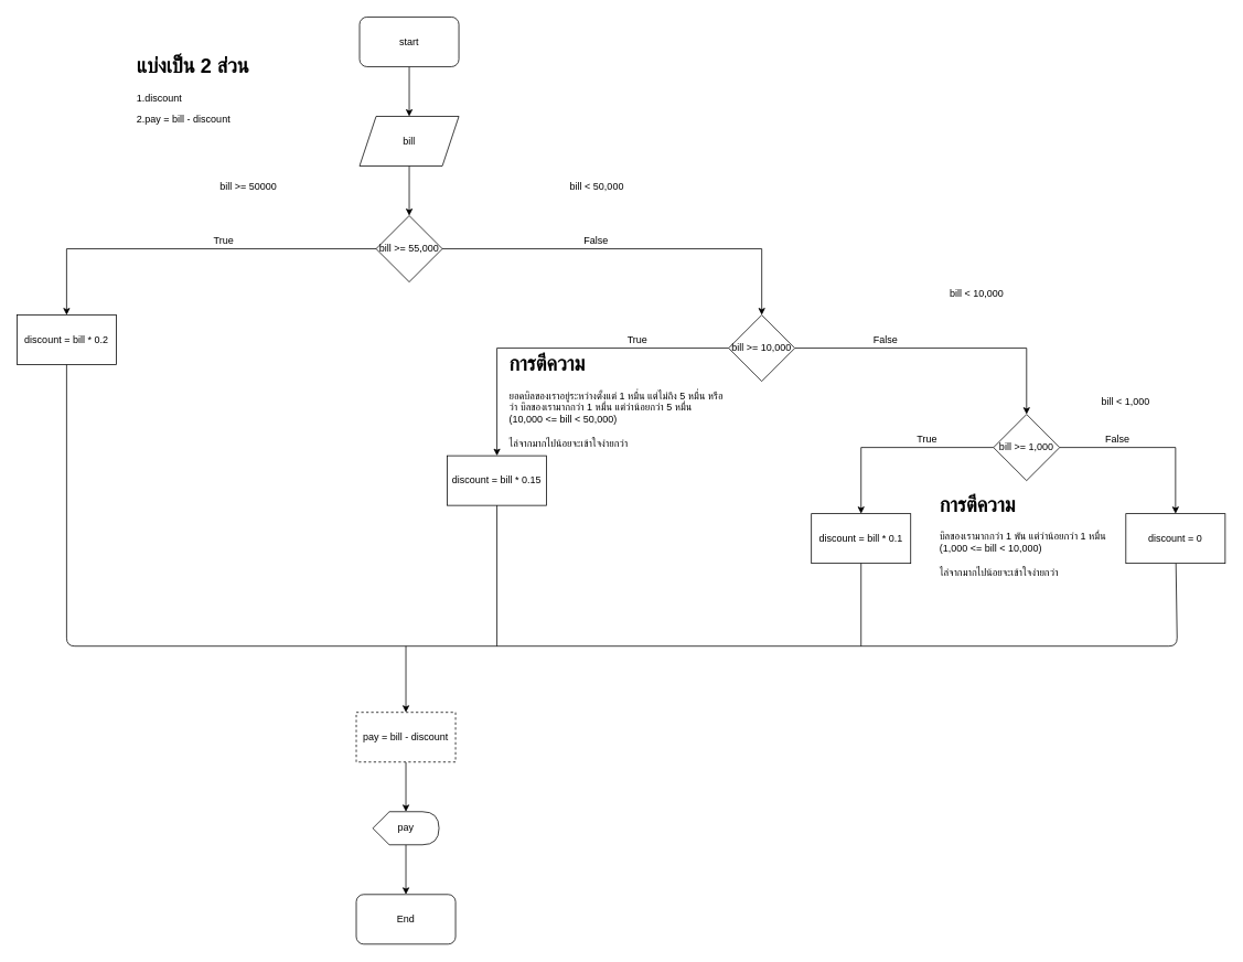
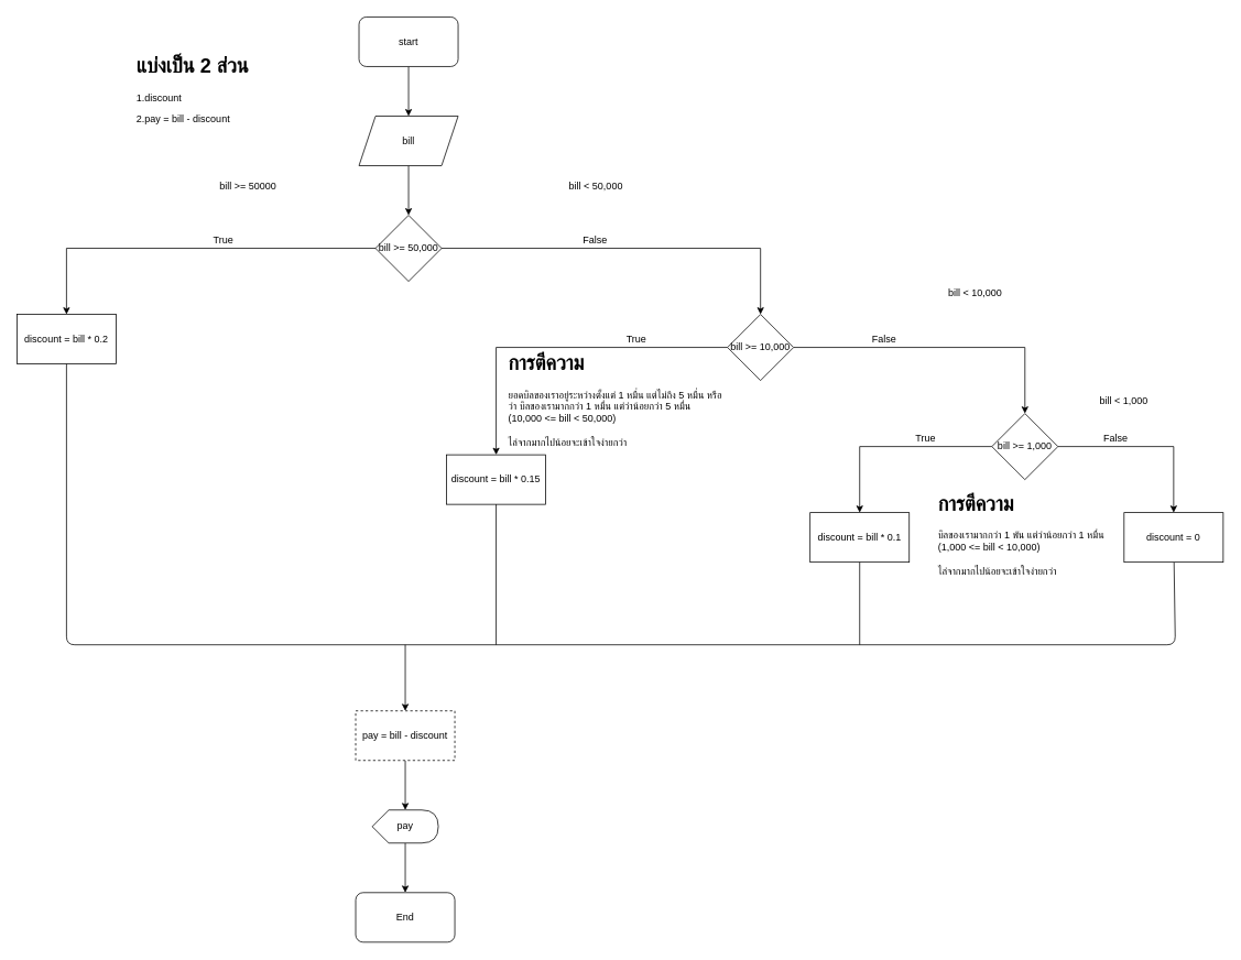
  <mxCell id="0" />
  <mxCell id="1" parent="0" />
  <mxCell id="2" style="edgeStyle=orthogonalEdgeStyle;rounded=0;orthogonalLoop=1;jettySize=auto;html=1;" edge="1" parent="1" source="3" target="5"><mxGeometry relative="1" as="geometry" /></mxCell>
  <mxCell id="3" value="start" style="rounded=1;whiteSpace=wrap;html=1;" vertex="1" parent="1"><mxGeometry x="434" y="20" width="120" height="60" as="geometry" /></mxCell>
  <mxCell id="4" style="edgeStyle=orthogonalEdgeStyle;rounded=0;orthogonalLoop=1;jettySize=auto;html=1;" edge="1" parent="1" source="5" target="8"><mxGeometry relative="1" as="geometry" /></mxCell>
  <mxCell id="5" value="bill" style="shape=parallelogram;perimeter=parallelogramPerimeter;whiteSpace=wrap;html=1;fixedSize=1;" vertex="1" parent="1"><mxGeometry x="434" y="140" width="120" height="60" as="geometry" /></mxCell>
  <mxCell id="6" style="edgeStyle=orthogonalEdgeStyle;rounded=0;orthogonalLoop=1;jettySize=auto;html=1;" edge="1" parent="1" source="8" target="9"><mxGeometry relative="1" as="geometry" /></mxCell>
  <mxCell id="7" style="edgeStyle=orthogonalEdgeStyle;rounded=0;orthogonalLoop=1;jettySize=auto;html=1;" edge="1" parent="1" source="8" target="12"><mxGeometry relative="1" as="geometry" /></mxCell>
- <mxCell id="8" value="bill &amp;gt;= 55,000" style="rhombus;whiteSpace=wrap;html=1;" vertex="1" parent="1"><mxGeometry x="454" y="260" width="80" height="80" as="geometry" /></mxCell>
+ <mxCell id="8" value="bill &amp;gt;= 50,000" style="rhombus;whiteSpace=wrap;html=1;" vertex="1" parent="1"><mxGeometry x="454" y="260" width="80" height="80" as="geometry" /></mxCell>
  <mxCell id="9" value="discount = bill * 0.2" style="rounded=0;whiteSpace=wrap;html=1;" vertex="1" parent="1"><mxGeometry x="20" y="380" width="120" height="60" as="geometry" /></mxCell>
  <mxCell id="10" style="edgeStyle=orthogonalEdgeStyle;rounded=0;orthogonalLoop=1;jettySize=auto;html=1;" edge="1" parent="1" source="12" target="13"><mxGeometry relative="1" as="geometry" /></mxCell>
  <mxCell id="11" style="edgeStyle=orthogonalEdgeStyle;rounded=0;orthogonalLoop=1;jettySize=auto;html=1;" edge="1" parent="1" source="12" target="16"><mxGeometry relative="1" as="geometry" /></mxCell>
  <mxCell id="12" value="&lt;span&gt;bill &amp;gt;= 10,000&lt;/span&gt;" style="rhombus;whiteSpace=wrap;html=1;" vertex="1" parent="1"><mxGeometry x="880" y="380" width="80" height="80" as="geometry" /></mxCell>
  <mxCell id="13" value="discount = bill * 0.15" style="rounded=0;whiteSpace=wrap;html=1;" vertex="1" parent="1"><mxGeometry x="540" y="550" width="120" height="60" as="geometry" /></mxCell>
  <mxCell id="14" style="edgeStyle=orthogonalEdgeStyle;rounded=0;orthogonalLoop=1;jettySize=auto;html=1;entryX=0.5;entryY=0;entryDx=0;entryDy=0;" edge="1" parent="1" source="16" target="17"><mxGeometry relative="1" as="geometry" /></mxCell>
  <mxCell id="15" style="edgeStyle=orthogonalEdgeStyle;rounded=0;orthogonalLoop=1;jettySize=auto;html=1;entryX=0.5;entryY=0;entryDx=0;entryDy=0;" edge="1" parent="1" source="16" target="39"><mxGeometry relative="1" as="geometry" /></mxCell>
  <mxCell id="16" value="&lt;span&gt;bill &amp;gt;= 1,000&lt;/span&gt;" style="rhombus;whiteSpace=wrap;html=1;" vertex="1" parent="1"><mxGeometry x="1200" y="500" width="80" height="80" as="geometry" /></mxCell>
  <mxCell id="17" value="discount = bill * 0.1" style="rounded=0;whiteSpace=wrap;html=1;" vertex="1" parent="1"><mxGeometry x="980" y="620" width="120" height="60" as="geometry" /></mxCell>
  <mxCell id="18" value="" style="endArrow=none;html=1;exitX=0.5;exitY=1;exitDx=0;exitDy=0;" edge="1" parent="1" source="9" target="39"><mxGeometry width="50" height="50" relative="1" as="geometry"><mxPoint x="620" y="660" as="sourcePoint" /><mxPoint x="1480" y="670" as="targetPoint" /><Array as="points"><mxPoint y="780" x="80" /><mxPoint x="1422" y="780" /></Array></mxGeometry></mxCell>
  <mxCell id="19" value="" style="endArrow=none;html=1;entryX=0.5;entryY=1;entryDx=0;entryDy=0;" edge="1" parent="1" target="13"><mxGeometry width="50" height="50" relative="1" as="geometry"><mxPoint x="600" y="780" as="sourcePoint" /><mxPoint x="700" y="610" as="targetPoint" /></mxGeometry></mxCell>
  <mxCell id="20" value="" style="endArrow=none;html=1;entryX=0.5;entryY=1;entryDx=0;entryDy=0;" edge="1" parent="1" target="17"><mxGeometry width="50" height="50" relative="1" as="geometry"><mxPoint x="1040" y="780" as="sourcePoint" /><mxPoint x="1040" y="710" as="targetPoint" /></mxGeometry></mxCell>
  <mxCell id="21" value="" style="endArrow=classic;html=1;entryX=0.5;entryY=0;entryDx=0;entryDy=0;" edge="1" parent="1" target="23"><mxGeometry width="50" height="50" relative="1" as="geometry"><mxPoint x="490" y="780" as="sourcePoint" /><mxPoint x="490" y="820" as="targetPoint" /></mxGeometry></mxCell>
  <mxCell id="22" style="edgeStyle=orthogonalEdgeStyle;rounded=0;orthogonalLoop=1;jettySize=auto;html=1;" edge="1" parent="1" source="23" target="25"><mxGeometry relative="1" as="geometry" /></mxCell>
  <mxCell id="23" value="pay = bill - discount" style="rounded=0;whiteSpace=wrap;html=1;dashed=1;" vertex="1" parent="1"><mxGeometry x="430" y="860" width="120" height="60" as="geometry" /></mxCell>
  <mxCell id="24" style="edgeStyle=orthogonalEdgeStyle;rounded=0;orthogonalLoop=1;jettySize=auto;html=1;" edge="1" parent="1" source="25" target="40"><mxGeometry relative="1" as="geometry" /></mxCell>
  <mxCell id="25" value="pay" style="shape=display;whiteSpace=wrap;html=1;" vertex="1" parent="1"><mxGeometry x="450" y="980" width="80" height="40" as="geometry" /></mxCell>
  <mxCell id="26" value="True" style="text;html=1;strokeColor=none;fillColor=none;align=center;verticalAlign=middle;whiteSpace=wrap;rounded=0;" vertex="1" parent="1"><mxGeometry x="250" y="280" width="40" height="20" as="geometry" /></mxCell>
  <mxCell id="27" value="False" style="text;html=1;strokeColor=none;fillColor=none;align=center;verticalAlign=middle;whiteSpace=wrap;rounded=0;" vertex="1" parent="1"><mxGeometry x="700" y="280" width="40" height="20" as="geometry" /></mxCell>
  <mxCell id="28" value="True" style="text;html=1;strokeColor=none;fillColor=none;align=center;verticalAlign=middle;whiteSpace=wrap;rounded=0;" vertex="1" parent="1"><mxGeometry x="1100" y="520" width="40" height="20" as="geometry" /></mxCell>
  <mxCell id="29" value="True" style="text;html=1;strokeColor=none;fillColor=none;align=center;verticalAlign=middle;whiteSpace=wrap;rounded=0;" vertex="1" parent="1"><mxGeometry x="750" y="400" width="40" height="20" as="geometry" /></mxCell>
  <mxCell id="30" value="False" style="text;html=1;strokeColor=none;fillColor=none;align=center;verticalAlign=middle;whiteSpace=wrap;rounded=0;" vertex="1" parent="1"><mxGeometry x="1050" y="400" width="40" height="20" as="geometry" /></mxCell>
  <mxCell id="31" value="False" style="text;html=1;strokeColor=none;fillColor=none;align=center;verticalAlign=middle;whiteSpace=wrap;rounded=0;" vertex="1" parent="1"><mxGeometry x="1330" y="520" width="40" height="20" as="geometry" /></mxCell>
  <mxCell id="32" value="&lt;h1&gt;แบ่งเป็น 2 ส่วน&amp;nbsp;&lt;/h1&gt;1.discount&lt;p&gt;2.pay = bill - discount&lt;/p&gt;" style="text;html=1;strokeColor=none;fillColor=none;spacing=5;spacingTop=-20;whiteSpace=wrap;overflow=hidden;rounded=0;" vertex="1" parent="1"><mxGeometry x="160" y="60" width="190" height="120" as="geometry" /></mxCell>
  <mxCell id="33" value="&lt;h1&gt;การตีความ&lt;/h1&gt;&lt;span&gt;ยอดบิลของเราอยู่ระหว่างตั้งแต่ 1 หมื่น แต่ไม่ถึง 5 หมื่น หรือว่า&amp;nbsp;&lt;/span&gt;&lt;span&gt;บิลของเรามากกว่า 1 หมื่น แต่ว่าน้อยกว่า 5 หมื่น (10,000 &amp;lt;= bill &amp;lt; 50,000)&lt;br&gt;&lt;/span&gt;&lt;span&gt;&lt;br&gt;ไล่จากมากไปน้อยจะเข้าใจง่ายกว่า&lt;br&gt;&lt;/span&gt;" style="text;html=1;strokeColor=none;fillColor=none;spacing=5;spacingTop=-20;whiteSpace=wrap;overflow=hidden;rounded=0;" vertex="1" parent="1"><mxGeometry x="610" y="420" width="270" height="130" as="geometry" /></mxCell>
  <mxCell id="34" value="bill &amp;gt;= 50000" style="text;html=1;strokeColor=none;fillColor=none;align=center;verticalAlign=middle;whiteSpace=wrap;rounded=0;" vertex="1" parent="1"><mxGeometry x="230" y="210" width="140" height="30" as="geometry" /></mxCell>
  <mxCell id="35" value="bill &amp;lt; 50,000" style="text;html=1;strokeColor=none;fillColor=none;align=center;verticalAlign=middle;whiteSpace=wrap;rounded=0;" vertex="1" parent="1"><mxGeometry x="651" y="210" width="140" height="30" as="geometry" /></mxCell>
  <mxCell id="36" value="bill &amp;lt; 10,000" style="text;html=1;strokeColor=none;fillColor=none;align=center;verticalAlign=middle;whiteSpace=wrap;rounded=0;" vertex="1" parent="1"><mxGeometry x="1110" y="340" width="140" height="30" as="geometry" /></mxCell>
  <mxCell id="37" value="&lt;h1&gt;การตีความ&lt;/h1&gt;&lt;span&gt;บิลของเรามากกว่า 1 พัน แต่ว่าน้อยกว่า 1 หมื่น (1,000 &amp;lt;= bill &amp;lt; 10,000)&lt;br&gt;&lt;/span&gt;&lt;span&gt;&lt;br&gt;ไล่จากมากไปน้อยจะเข้าใจง่ายกว่า&lt;br&gt;&lt;/span&gt;" style="text;html=1;strokeColor=none;fillColor=none;spacing=5;spacingTop=-20;whiteSpace=wrap;overflow=hidden;rounded=0;" vertex="1" parent="1"><mxGeometry x="1130" y="590" width="210" height="130" as="geometry" /></mxCell>
  <mxCell id="38" value="bill &amp;lt; 1,000" style="text;html=1;strokeColor=none;fillColor=none;align=center;verticalAlign=middle;whiteSpace=wrap;rounded=0;" vertex="1" parent="1"><mxGeometry x="1290" y="470" width="140" height="30" as="geometry" /></mxCell>
  <mxCell id="39" value="&lt;span&gt;discount = 0&lt;/span&gt;" style="rounded=0;whiteSpace=wrap;html=1;" vertex="1" parent="1"><mxGeometry x="1360" y="620" width="120" height="60" as="geometry" /></mxCell>
  <mxCell id="40" value="End" style="rounded=1;whiteSpace=wrap;html=1;" vertex="1" parent="1"><mxGeometry x="430" y="1080" width="120" height="60" as="geometry" /></mxCell>
